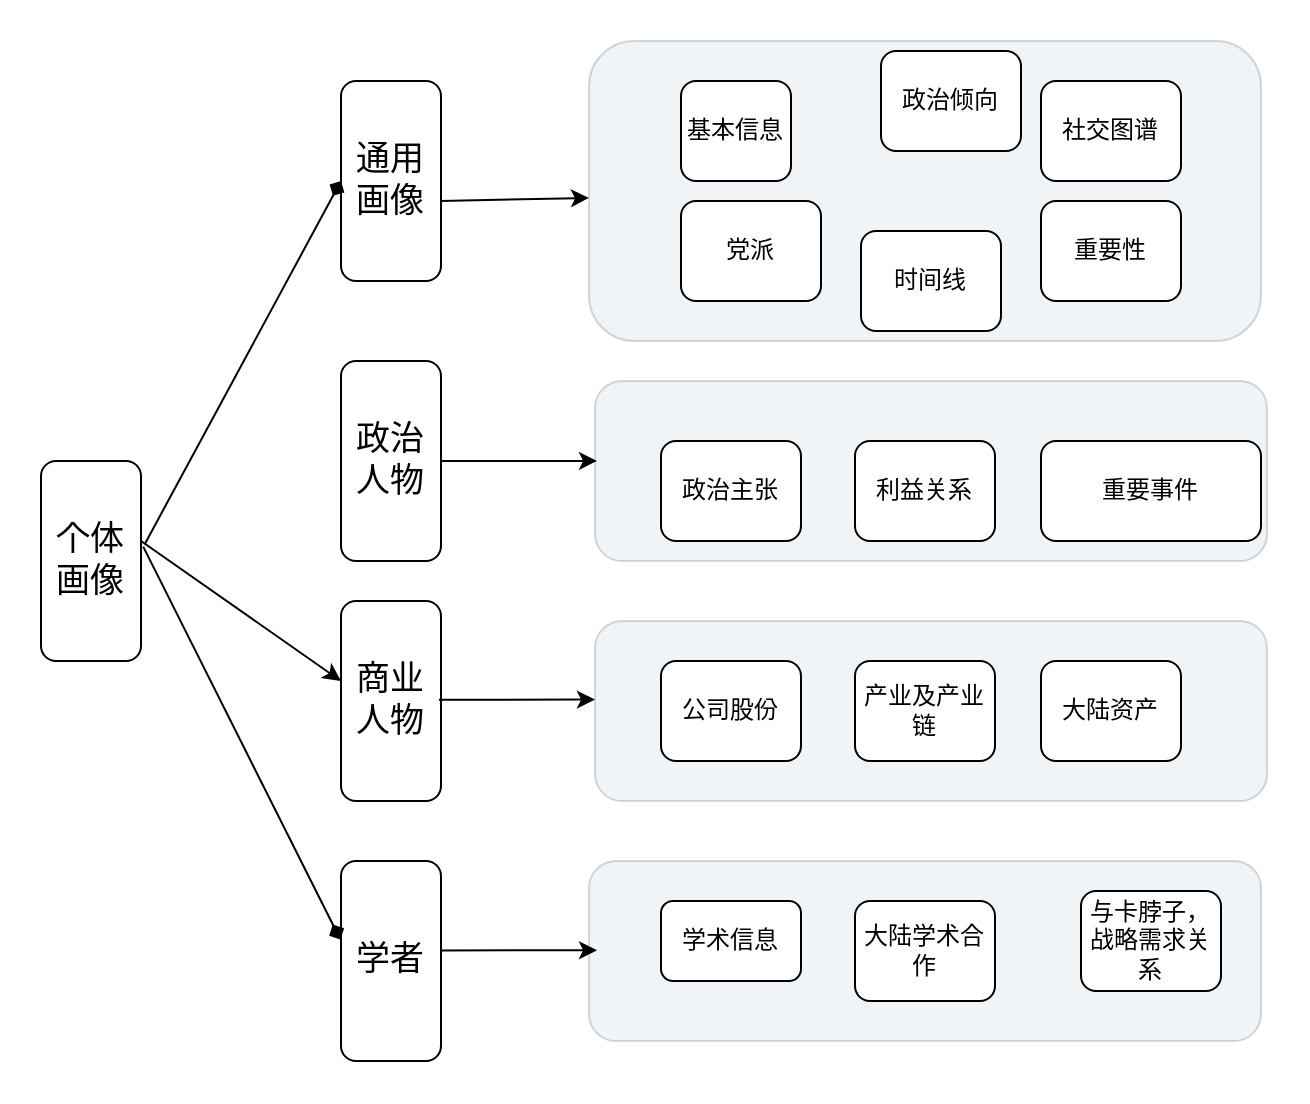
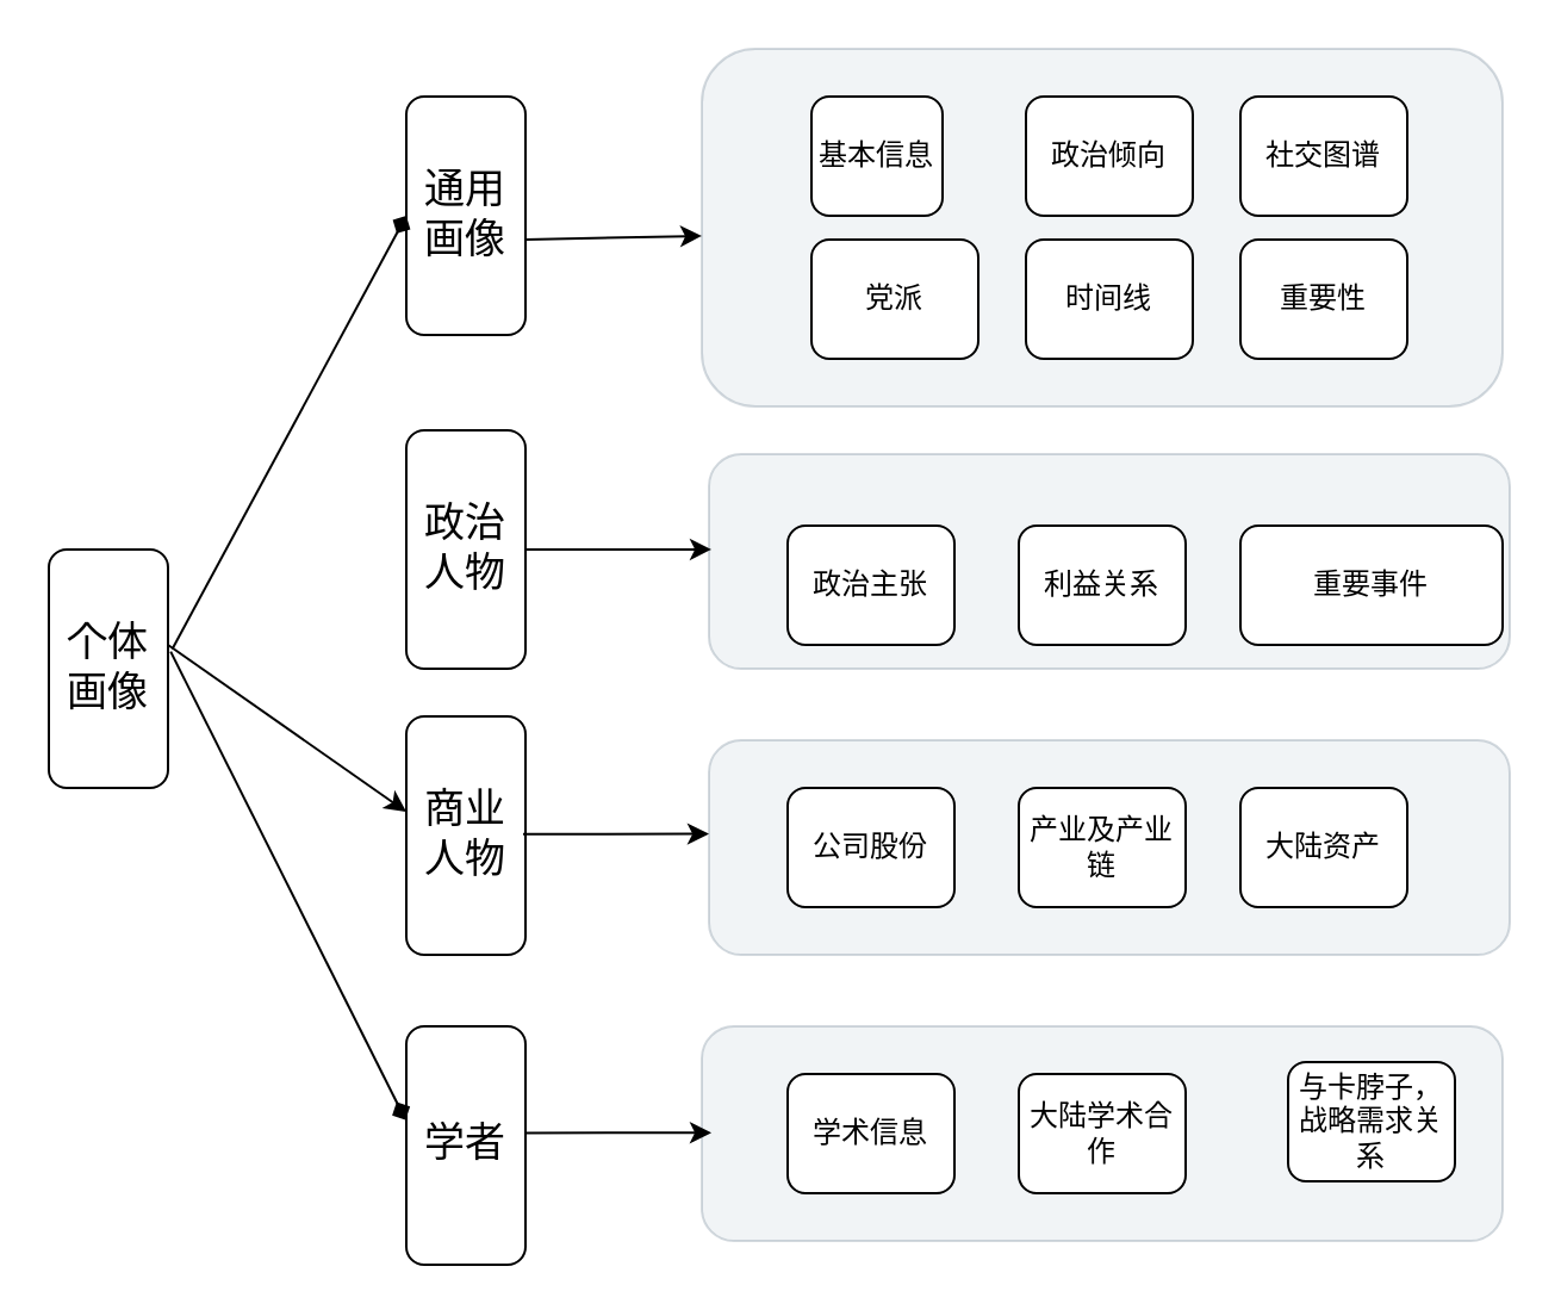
  <mxCell id="0" />
  <mxCell id="1" parent="0" />
  <mxCell id="2" value="" style="rounded=1;whiteSpace=wrap;html=1;fontSize=17;opacity=20;fillColor=#bac8d3;strokeColor=#23445d;" vertex="1" parent="1"><mxGeometry x="297" y="190" width="336" height="90" as="geometry" /></mxCell>
  <mxCell id="3" value="" style="rounded=1;whiteSpace=wrap;html=1;fontSize=17;opacity=20;fillColor=#bac8d3;strokeColor=#23445d;" vertex="1" parent="1"><mxGeometry x="294" y="430" width="336" height="90" as="geometry" /></mxCell>
  <mxCell id="4" value="" style="rounded=1;whiteSpace=wrap;html=1;fontSize=17;opacity=20;fillColor=#bac8d3;strokeColor=#23445d;" vertex="1" parent="1"><mxGeometry x="297" y="310" width="336" height="90" as="geometry" /></mxCell>
  <mxCell id="5" value="&lt;font style=&quot;font-size: 17px;&quot;&gt;个体画像&lt;/font&gt;" style="rounded=1;whiteSpace=wrap;html=1;" vertex="1" parent="1"><mxGeometry x="20" y="230" width="50" height="100" as="geometry" /></mxCell>
  <mxCell id="6" value="&lt;span style=&quot;font-size: 17px;&quot;&gt;通用画像&lt;/span&gt;" style="rounded=1;whiteSpace=wrap;html=1;" vertex="1" parent="1"><mxGeometry x="170" y="40" width="50" height="100" as="geometry" /></mxCell>
  <mxCell id="7" value="" style="rounded=1;whiteSpace=wrap;html=1;fontSize=17;opacity=20;fillColor=#bac8d3;strokeColor=#23445d;" vertex="1" parent="1"><mxGeometry x="294" y="20" width="336" height="150" as="geometry" /></mxCell>
  <mxCell id="8" value="基本信息" style="rounded=1;whiteSpace=wrap;html=1;" vertex="1" parent="1"><mxGeometry x="340" y="40" width="55" height="50" as="geometry" /></mxCell>
- <mxCell id="9" value="政治倾向" style="rounded=1;whiteSpace=wrap;html=1;" vertex="1" parent="1"><mxGeometry x="440" y="25" width="70" height="50" as="geometry" /></mxCell>
+ <mxCell id="9" value="政治倾向" style="rounded=1;whiteSpace=wrap;html=1;" vertex="1" parent="1"><mxGeometry x="430" y="40" width="70" height="50" as="geometry" /></mxCell>
  <mxCell id="10" value="社交图谱" style="rounded=1;whiteSpace=wrap;html=1;" vertex="1" parent="1"><mxGeometry x="520" y="40" width="70" height="50" as="geometry" /></mxCell>
  <mxCell id="11" value="党派" style="rounded=1;whiteSpace=wrap;html=1;" vertex="1" parent="1"><mxGeometry x="340" y="100" width="70" height="50" as="geometry" /></mxCell>
- <mxCell id="12" value="时间线" style="rounded=1;whiteSpace=wrap;html=1;" vertex="1" parent="1"><mxGeometry x="430" y="115" width="70" height="50" as="geometry" /></mxCell>
+ <mxCell id="12" value="时间线" style="rounded=1;whiteSpace=wrap;html=1;" vertex="1" parent="1"><mxGeometry x="430" y="100" width="70" height="50" as="geometry" /></mxCell>
  <mxCell id="13" value="重要性" style="rounded=1;whiteSpace=wrap;html=1;" vertex="1" parent="1"><mxGeometry x="520" y="100" width="70" height="50" as="geometry" /></mxCell>
  <mxCell id="14" value="&lt;span style=&quot;font-size: 17px;&quot;&gt;政治人物&lt;/span&gt;" style="rounded=1;whiteSpace=wrap;html=1;" vertex="1" parent="1"><mxGeometry x="170" y="180" width="50" height="100" as="geometry" /></mxCell>
  <mxCell id="15" value="政治主张" style="rounded=1;whiteSpace=wrap;html=1;" vertex="1" parent="1"><mxGeometry x="330" y="220" width="70" height="50" as="geometry" /></mxCell>
  <mxCell id="16" value="利益关系" style="rounded=1;whiteSpace=wrap;html=1;" vertex="1" parent="1"><mxGeometry x="427" y="220" width="70" height="50" as="geometry" /></mxCell>
  <mxCell id="17" value="重要事件" style="rounded=1;whiteSpace=wrap;html=1;" vertex="1" parent="1"><mxGeometry x="520" y="220" width="110" height="50" as="geometry" /></mxCell>
  <mxCell id="18" value="&lt;span style=&quot;font-size: 17px;&quot;&gt;商业人物&lt;/span&gt;" style="rounded=1;whiteSpace=wrap;html=1;" vertex="1" parent="1"><mxGeometry x="170" y="300" width="50" height="100" as="geometry" /></mxCell>
  <mxCell id="19" value="公司股份" style="rounded=1;whiteSpace=wrap;html=1;" vertex="1" parent="1"><mxGeometry x="330" y="330" width="70" height="50" as="geometry" /></mxCell>
  <mxCell id="20" value="产业及产业链" style="rounded=1;whiteSpace=wrap;html=1;" vertex="1" parent="1"><mxGeometry x="427" y="330" width="70" height="50" as="geometry" /></mxCell>
  <mxCell id="21" value="大陆资产" style="rounded=1;whiteSpace=wrap;html=1;" vertex="1" parent="1"><mxGeometry x="520" y="330" width="70" height="50" as="geometry" /></mxCell>
  <mxCell id="22" value="&lt;span style=&quot;font-size: 17px;&quot;&gt;学者&lt;/span&gt;" style="rounded=1;whiteSpace=wrap;html=1;" vertex="1" parent="1"><mxGeometry x="170" y="430" width="50" height="100" as="geometry" /></mxCell>
- <mxCell id="23" value="学术信息" style="rounded=1;whiteSpace=wrap;html=1;" vertex="1" parent="1"><mxGeometry x="330" y="450" width="70" height="40" as="geometry" /></mxCell>
+ <mxCell id="23" value="学术信息" style="rounded=1;whiteSpace=wrap;html=1;" vertex="1" parent="1"><mxGeometry x="330" y="450" width="70" height="50" as="geometry" /></mxCell>
  <mxCell id="24" value="大陆学术合作" style="rounded=1;whiteSpace=wrap;html=1;" vertex="1" parent="1"><mxGeometry x="427" y="450" width="70" height="50" as="geometry" /></mxCell>
  <mxCell id="25" value="与卡脖子，战略需求关系" style="rounded=1;whiteSpace=wrap;html=1;" vertex="1" parent="1"><mxGeometry x="540" y="445" width="70" height="50" as="geometry" /></mxCell>
  <mxCell id="26" value="" style="endArrow=diamond;html=1;rounded=0;fontSize=17;entryX=0;entryY=0.5;entryDx=0;entryDy=0;exitX=1.036;exitY=0.417;exitDx=0;exitDy=0;exitPerimeter=0;" edge="1" parent="1" source="5" target="6"><mxGeometry width="50" height="50" relative="1" as="geometry"><mxPoint x="70" y="310" as="sourcePoint" /><mxPoint x="120" y="260" as="targetPoint" /></mxGeometry></mxCell>
  <mxCell id="27" value="" style="endArrow=classic;html=1;rounded=0;fontSize=17;entryX=0;entryY=0.4;entryDx=0;entryDy=0;entryPerimeter=0;" edge="1" parent="1" target="18"><mxGeometry width="50" height="50" relative="1" as="geometry"><mxPoint x="70" y="270" as="sourcePoint" /><mxPoint x="180" y="230" as="targetPoint" /></mxGeometry></mxCell>
  <mxCell id="28" value="" style="endArrow=diamond;html=1;rounded=0;fontSize=17;entryX=-0.006;entryY=0.393;entryDx=0;entryDy=0;entryPerimeter=0;exitX=1.022;exitY=0.428;exitDx=0;exitDy=0;exitPerimeter=0;" edge="1" parent="1" source="5" target="22"><mxGeometry width="50" height="50" relative="1" as="geometry"><mxPoint x="70" y="340" as="sourcePoint" /><mxPoint x="180" y="350" as="targetPoint" /></mxGeometry></mxCell>
  <mxCell id="29" value="" style="endArrow=classic;html=1;rounded=0;fontSize=17;exitX=1.036;exitY=0.417;exitDx=0;exitDy=0;exitPerimeter=0;" edge="1" parent="1" target="7"><mxGeometry width="50" height="50" relative="1" as="geometry"><mxPoint x="220" y="100" as="sourcePoint" /><mxPoint x="318.2" y="-81.7" as="targetPoint" /></mxGeometry></mxCell>
  <mxCell id="30" value="" style="endArrow=classic;html=1;rounded=0;fontSize=17;exitX=1;exitY=0.5;exitDx=0;exitDy=0;entryX=0.003;entryY=0.444;entryDx=0;entryDy=0;entryPerimeter=0;" edge="1" parent="1" source="14" target="2"><mxGeometry width="50" height="50" relative="1" as="geometry"><mxPoint x="223" y="220" as="sourcePoint" /><mxPoint x="297" y="218.471" as="targetPoint" /></mxGeometry></mxCell>
  <mxCell id="31" value="" style="endArrow=classic;html=1;rounded=0;fontSize=17;exitX=1;exitY=0.5;exitDx=0;exitDy=0;entryX=0.003;entryY=0.444;entryDx=0;entryDy=0;entryPerimeter=0;" edge="1" parent="1"><mxGeometry width="50" height="50" relative="1" as="geometry"><mxPoint x="218.99" y="349.35" as="sourcePoint" /><mxPoint x="296.998" y="349.31" as="targetPoint" /></mxGeometry></mxCell>
  <mxCell id="32" value="" style="endArrow=classic;html=1;rounded=0;fontSize=17;exitX=1;exitY=0.5;exitDx=0;exitDy=0;entryX=0.003;entryY=0.444;entryDx=0;entryDy=0;entryPerimeter=0;" edge="1" parent="1"><mxGeometry width="50" height="50" relative="1" as="geometry"><mxPoint x="220" y="474.7" as="sourcePoint" /><mxPoint x="298.008" y="474.66" as="targetPoint" /></mxGeometry></mxCell>
